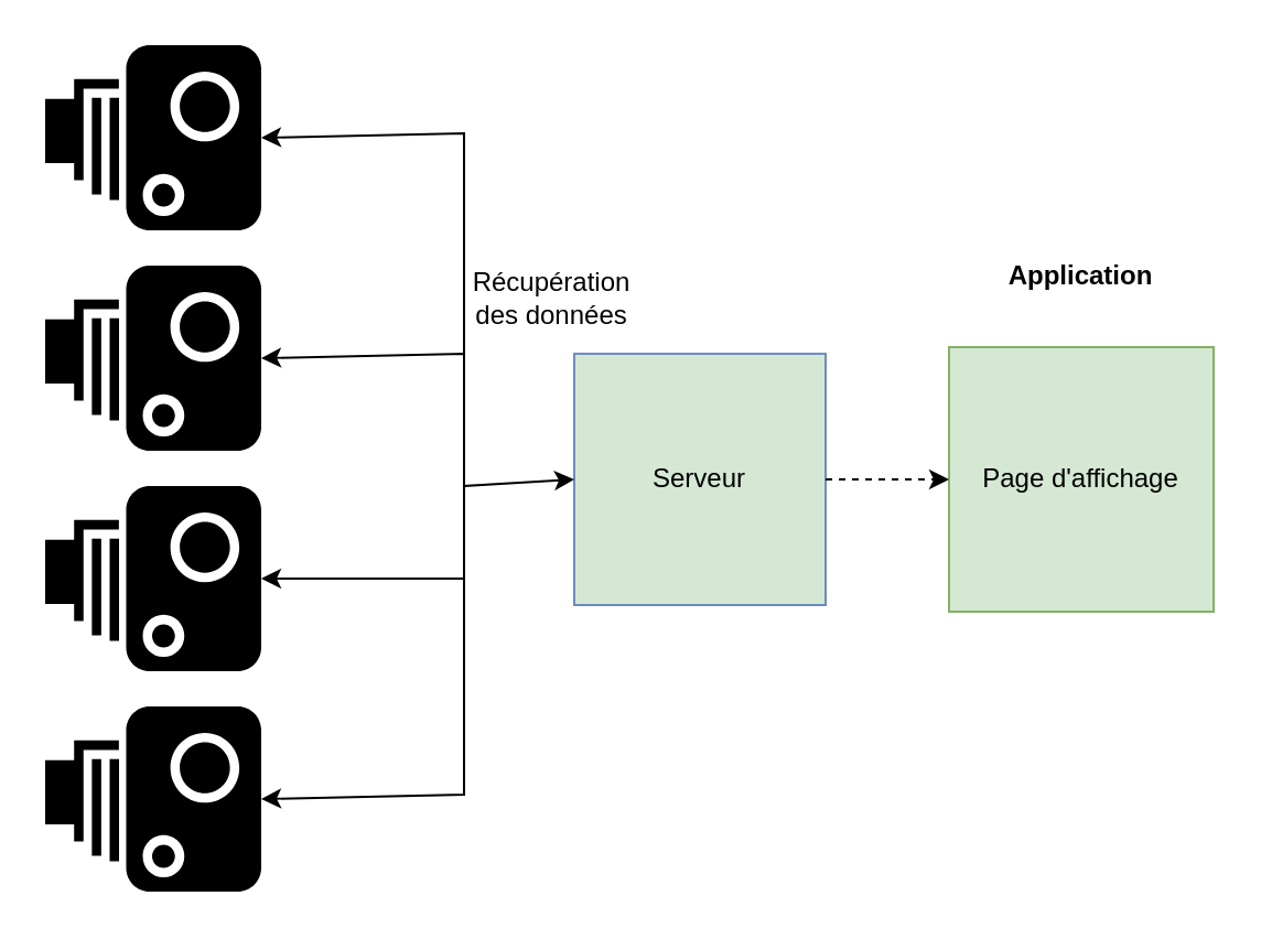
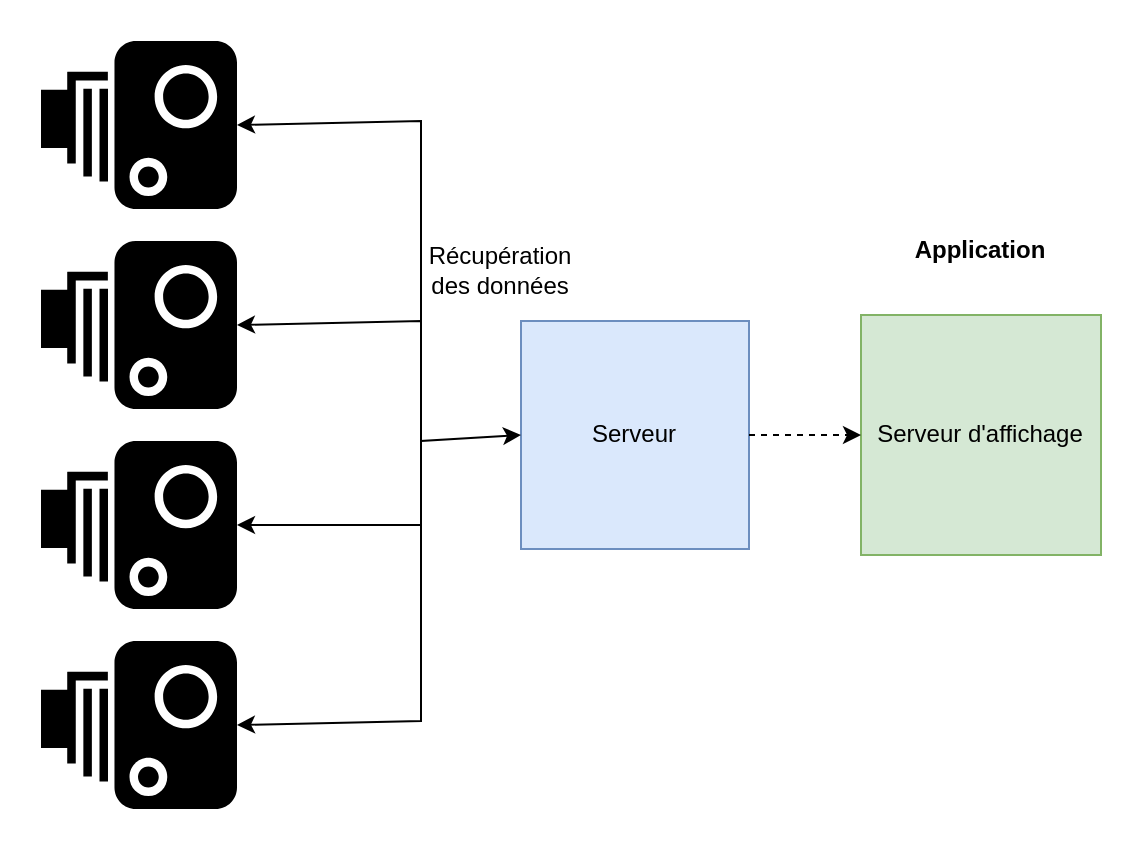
  <mxCell id="0" />
  <mxCell id="1" parent="0" />
  <mxCell id="2" value="" style="shape=mxgraph.signs.tech.camera_1;html=1;pointerEvents=1;fillColor=#000000;strokeColor=none;verticalLabelPosition=bottom;verticalAlign=top;align=center;rotation=-180;" vertex="1" parent="1"><mxGeometry x="20" y="320" width="98" height="84" as="geometry" /></mxCell>
- <mxCell id="3" value="Serveur" style="whiteSpace=wrap;html=1;aspect=fixed;fillColor=#d5e8d4;strokeColor=#6c8ebf;" vertex="1" parent="1"><mxGeometry x="260" y="160" width="114" height="114" as="geometry" /></mxCell>
+ <mxCell id="3" value="Serveur" style="whiteSpace=wrap;html=1;aspect=fixed;fillColor=#dae8fc;strokeColor=#6c8ebf;" vertex="1" parent="1"><mxGeometry x="260" y="160" width="114" height="114" as="geometry" /></mxCell>
  <mxCell id="4" value="" style="shape=mxgraph.signs.tech.camera_1;html=1;pointerEvents=1;fillColor=#000000;strokeColor=none;verticalLabelPosition=bottom;verticalAlign=top;align=center;rotation=-180;" vertex="1" parent="1"><mxGeometry x="20" y="220" width="98" height="84" as="geometry" /></mxCell>
  <mxCell id="5" value="" style="shape=mxgraph.signs.tech.camera_1;html=1;pointerEvents=1;fillColor=#000000;strokeColor=none;verticalLabelPosition=bottom;verticalAlign=top;align=center;rotation=-180;" vertex="1" parent="1"><mxGeometry x="20" y="120" width="98" height="84" as="geometry" /></mxCell>
  <mxCell id="6" value="" style="shape=mxgraph.signs.tech.camera_1;html=1;pointerEvents=1;fillColor=#000000;strokeColor=none;verticalLabelPosition=bottom;verticalAlign=top;align=center;rotation=-180;" vertex="1" parent="1"><mxGeometry x="20" y="20" width="98" height="84" as="geometry" /></mxCell>
  <mxCell id="7" value="" style="endArrow=classic;startArrow=classic;html=1;rounded=0;entryX=0;entryY=0.5;entryDx=0;entryDy=0;exitX=0;exitY=0.5;exitDx=0;exitDy=0;exitPerimeter=0;" edge="1" parent="1" source="2" target="3"><mxGeometry width="50" height="50" relative="1" as="geometry"><mxPoint x="200" y="350" as="sourcePoint" /><mxPoint x="250" y="300" as="targetPoint" /><Array as="points"><mxPoint x="210" y="360" /><mxPoint x="210" y="220" /></Array></mxGeometry></mxCell>
  <mxCell id="8" value="" style="endArrow=classic;html=1;rounded=0;entryX=0;entryY=0.5;entryDx=0;entryDy=0;entryPerimeter=0;" edge="1" parent="1" target="5"><mxGeometry width="50" height="50" relative="1" as="geometry"><mxPoint x="210" y="220" as="sourcePoint" /><mxPoint x="220" y="160" as="targetPoint" /><Array as="points"><mxPoint x="210" y="160" /></Array></mxGeometry></mxCell>
  <mxCell id="9" value="" style="endArrow=classic;html=1;rounded=0;entryX=0;entryY=0.5;entryDx=0;entryDy=0;entryPerimeter=0;" edge="1" parent="1" target="6"><mxGeometry width="50" height="50" relative="1" as="geometry"><mxPoint x="210" y="160" as="sourcePoint" /><mxPoint x="240" y="30" as="targetPoint" /><Array as="points"><mxPoint x="210" y="60" /></Array></mxGeometry></mxCell>
  <mxCell id="10" value="" style="endArrow=classic;html=1;rounded=0;entryX=0;entryY=0.5;entryDx=0;entryDy=0;entryPerimeter=0;" edge="1" parent="1" target="4"><mxGeometry width="50" height="50" relative="1" as="geometry"><mxPoint x="210" y="262" as="sourcePoint" /><mxPoint x="150" y="280" as="targetPoint" /></mxGeometry></mxCell>
- <mxCell id="11" value="Page d'affichage" style="rounded=0;whiteSpace=wrap;html=1;fillColor=#d5e8d4;strokeColor=#82b366;" vertex="1" parent="1"><mxGeometry x="430" y="157" width="120" height="120" as="geometry" /></mxCell>
+ <mxCell id="11" value="Serveur d'affichage" style="rounded=0;whiteSpace=wrap;html=1;fillColor=#d5e8d4;strokeColor=#82b366;" vertex="1" parent="1"><mxGeometry x="430" y="157" width="120" height="120" as="geometry" /></mxCell>
  <mxCell id="12" value="" style="endArrow=classic;html=1;rounded=0;entryX=0;entryY=0.5;entryDx=0;entryDy=0;exitX=1;exitY=0.5;exitDx=0;exitDy=0;dashed=1;" edge="1" parent="1" source="3" target="11"><mxGeometry width="50" height="50" relative="1" as="geometry"><mxPoint x="350" y="360" as="sourcePoint" /><mxPoint x="400" y="310" as="targetPoint" /></mxGeometry></mxCell>
  <mxCell id="13" value="Récupération des données" style="text;html=1;align=center;verticalAlign=middle;whiteSpace=wrap;rounded=0;" vertex="1" parent="1"><mxGeometry x="220" y="120" width="60" height="30" as="geometry" /></mxCell>
  <mxCell id="14" value="&lt;b&gt;Application&lt;/b&gt;" style="text;html=1;align=center;verticalAlign=middle;whiteSpace=wrap;rounded=0;" vertex="1" parent="1"><mxGeometry x="460" y="110" width="60" height="30" as="geometry" /></mxCell>
